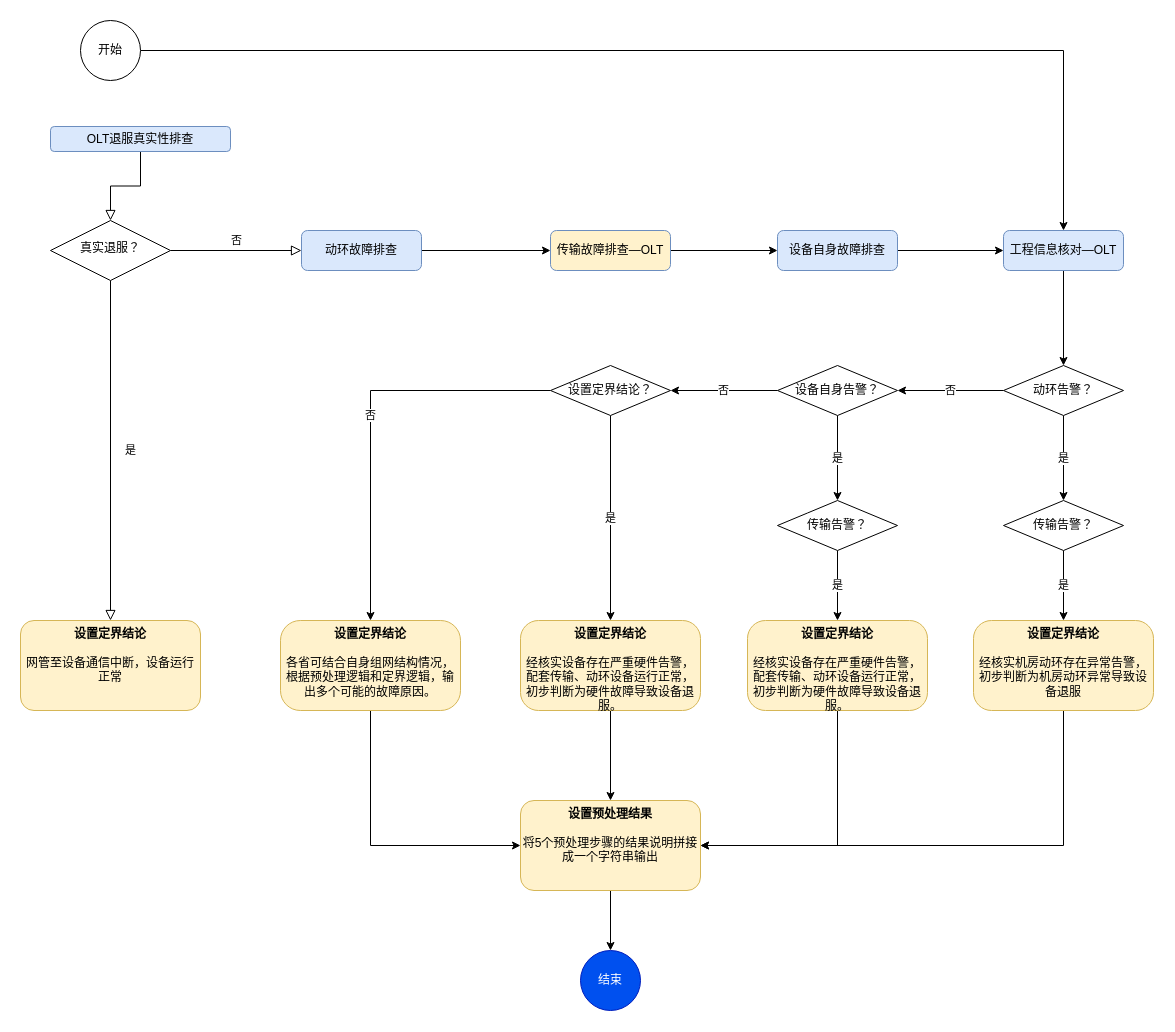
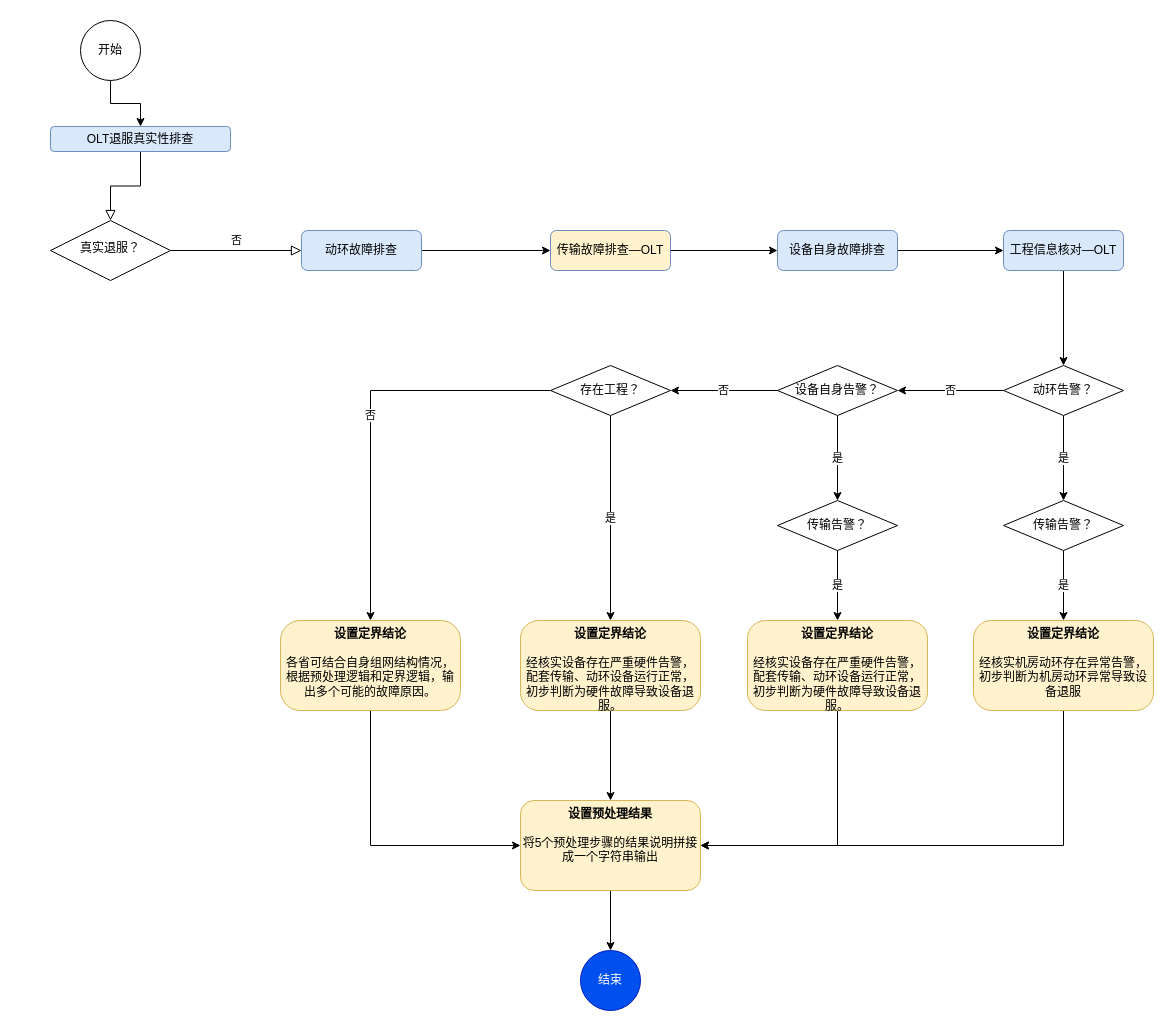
  <mxCell id="0" />
  <mxCell id="1" parent="0" />
  <mxCell id="2" value="" style="rounded=0;html=1;jettySize=auto;orthogonalLoop=1;fontSize=11;endArrow=block;endFill=0;endSize=8;strokeWidth=1;shadow=0;labelBackgroundColor=none;edgeStyle=orthogonalEdgeStyle;" parent="1" source="3" target="6" edge="1"><mxGeometry relative="1" as="geometry" /></mxCell>
  <mxCell id="3" value="OLT退服真实性排查" style="rounded=1;whiteSpace=wrap;html=1;fontSize=12;glass=0;strokeWidth=1;shadow=0;fillColor=#dae8fc;strokeColor=#6c8ebf;" parent="1" vertex="1"><mxGeometry x="50" y="126" width="180" height="25" as="geometry" /></mxCell>
- <mxCell id="4" value="是" style="rounded=0;html=1;jettySize=auto;orthogonalLoop=1;fontSize=11;endArrow=block;endFill=0;endSize=8;strokeWidth=1;shadow=0;labelBackgroundColor=none;edgeStyle=orthogonalEdgeStyle;entryX=0.5;entryY=0;entryDx=0;entryDy=0;" parent="1" source="6" target="7" edge="1"><mxGeometry y="20" relative="1" as="geometry"><mxPoint as="offset" /><mxPoint x="80" y="430" as="targetPoint" /></mxGeometry></mxCell>
  <mxCell id="5" value="否" style="edgeStyle=orthogonalEdgeStyle;rounded=0;html=1;jettySize=auto;orthogonalLoop=1;fontSize=11;endArrow=block;endFill=0;endSize=8;strokeWidth=1;shadow=0;labelBackgroundColor=none;entryX=0;entryY=0.5;entryDx=0;entryDy=0;" parent="1" source="6" target="9" edge="1"><mxGeometry y="10" relative="1" as="geometry"><mxPoint as="offset" /><mxPoint x="260" y="340" as="targetPoint" /></mxGeometry></mxCell>
  <mxCell id="6" value="真实退服？" style="rhombus;whiteSpace=wrap;html=1;shadow=0;fontFamily=Helvetica;fontSize=12;align=center;strokeWidth=1;spacing=6;spacingTop=-4;" parent="1" vertex="1"><mxGeometry x="50" y="220" width="120" height="60" as="geometry" /></mxCell>
- <mxCell id="7" value="&lt;b&gt;设置定界结论&lt;br&gt;&lt;/b&gt;&lt;br&gt;网管至设备通信中断，设备运行正常" style="rounded=1;whiteSpace=wrap;html=1;fontSize=12;glass=0;strokeWidth=1;shadow=0;fillColor=#fff2cc;strokeColor=#d6b656;verticalAlign=top;" parent="1" vertex="1"><mxGeometry x="20" y="620" width="180" height="90" as="geometry" /></mxCell>
  <mxCell id="8" style="edgeStyle=orthogonalEdgeStyle;rounded=0;orthogonalLoop=1;jettySize=auto;html=1;entryX=0;entryY=0.5;entryDx=0;entryDy=0;" parent="1" source="9" target="11" edge="1"><mxGeometry relative="1" as="geometry" /></mxCell>
  <mxCell id="9" value="动环故障排查" style="rounded=1;whiteSpace=wrap;html=1;fontSize=12;glass=0;strokeWidth=1;shadow=0;fillColor=#dae8fc;strokeColor=#6c8ebf;" parent="1" vertex="1"><mxGeometry x="301" y="230" width="120" height="40" as="geometry" /></mxCell>
  <mxCell id="10" value="" style="edgeStyle=orthogonalEdgeStyle;rounded=0;orthogonalLoop=1;jettySize=auto;html=1;" parent="1" source="11" target="13" edge="1"><mxGeometry relative="1" as="geometry" /></mxCell>
  <mxCell id="11" value="传输故障排查—OLT" style="rounded=1;whiteSpace=wrap;html=1;fontSize=12;glass=0;strokeWidth=1;shadow=0;fillColor=#fff2cc;strokeColor=#6c8ebf;" parent="1" vertex="1"><mxGeometry x="550" y="230" width="120" height="40" as="geometry" /></mxCell>
  <mxCell id="12" value="" style="edgeStyle=orthogonalEdgeStyle;rounded=0;orthogonalLoop=1;jettySize=auto;html=1;" parent="1" source="13" target="15" edge="1"><mxGeometry relative="1" as="geometry" /></mxCell>
  <mxCell id="13" value="设备自身故障排查" style="rounded=1;whiteSpace=wrap;html=1;fontSize=12;glass=0;strokeWidth=1;shadow=0;fillColor=#dae8fc;strokeColor=#6c8ebf;" parent="1" vertex="1"><mxGeometry x="777" y="230" width="120" height="40" as="geometry" /></mxCell>
  <mxCell id="14" style="edgeStyle=orthogonalEdgeStyle;rounded=0;orthogonalLoop=1;jettySize=auto;html=1;entryX=0.5;entryY=0;entryDx=0;entryDy=0;" parent="1" source="15" target="20" edge="1"><mxGeometry relative="1" as="geometry" /></mxCell>
  <mxCell id="15" value="工程信息核对—OLT" style="rounded=1;whiteSpace=wrap;html=1;fontSize=12;glass=0;strokeWidth=1;shadow=0;fillColor=#dae8fc;strokeColor=#6c8ebf;" parent="1" vertex="1"><mxGeometry x="1003" y="230" width="120" height="40" as="geometry" /></mxCell>
- <mxCell id="16" style="edgeStyle=orthogonalEdgeStyle;rounded=0;orthogonalLoop=1;jettySize=auto;html=1;" parent="1" source="17" target="15" edge="1"><mxGeometry relative="1" as="geometry" /></mxCell>
+ <mxCell id="16" style="edgeStyle=orthogonalEdgeStyle;rounded=0;orthogonalLoop=1;jettySize=auto;html=1;entryX=0.5;entryY=0;entryDx=0;entryDy=0;" parent="1" source="17" target="3" edge="1"><mxGeometry relative="1" as="geometry" /></mxCell>
  <mxCell id="17" value="开始" style="ellipse;whiteSpace=wrap;html=1;aspect=fixed;" parent="1" vertex="1"><mxGeometry x="80" y="20" width="60" height="60" as="geometry" /></mxCell>
  <mxCell id="18" value="是" style="edgeStyle=orthogonalEdgeStyle;rounded=0;orthogonalLoop=1;jettySize=auto;html=1;" parent="1" source="20" target="22" edge="1"><mxGeometry relative="1" as="geometry" /></mxCell>
  <mxCell id="19" value="否" style="edgeStyle=orthogonalEdgeStyle;rounded=0;orthogonalLoop=1;jettySize=auto;html=1;" parent="1" source="20" target="27" edge="1"><mxGeometry relative="1" as="geometry" /></mxCell>
  <mxCell id="20" value="动环告警？" style="rhombus;whiteSpace=wrap;html=1;rounded=1;glass=0;strokeWidth=1;shadow=0;arcSize=0;" parent="1" vertex="1"><mxGeometry x="1003" y="365" width="120" height="50" as="geometry" /></mxCell>
  <mxCell id="21" value="是" style="edgeStyle=orthogonalEdgeStyle;rounded=0;orthogonalLoop=1;jettySize=auto;html=1;" parent="1" source="22" target="24" edge="1"><mxGeometry relative="1" as="geometry" /></mxCell>
  <mxCell id="22" value="传输告警？" style="rhombus;whiteSpace=wrap;html=1;rounded=1;glass=0;strokeWidth=1;shadow=0;arcSize=0;" parent="1" vertex="1"><mxGeometry x="1003" y="500" width="120" height="50" as="geometry" /></mxCell>
  <mxCell id="23" style="edgeStyle=orthogonalEdgeStyle;rounded=0;orthogonalLoop=1;jettySize=auto;html=1;entryX=1;entryY=0.5;entryDx=0;entryDy=0;exitX=0.5;exitY=1;exitDx=0;exitDy=0;" parent="1" source="24" target="41" edge="1"><mxGeometry relative="1" as="geometry"><mxPoint x="140" y="850" as="targetPoint" /></mxGeometry></mxCell>
  <mxCell id="24" value="&lt;b&gt;设置定界结论&lt;br&gt;&lt;/b&gt;&lt;br&gt;经核实机房动环存在异常告警，初步判断为机房动环异常导致设备退服" style="whiteSpace=wrap;html=1;rounded=1;glass=0;strokeWidth=1;shadow=0;arcSize=20;fillColor=#fff2cc;strokeColor=#d6b656;verticalAlign=top;" parent="1" vertex="1"><mxGeometry x="973" y="620" width="180" height="90" as="geometry" /></mxCell>
  <mxCell id="25" value="是" style="edgeStyle=orthogonalEdgeStyle;rounded=0;orthogonalLoop=1;jettySize=auto;html=1;" parent="1" source="27" target="29" edge="1"><mxGeometry relative="1" as="geometry" /></mxCell>
  <mxCell id="26" value="否" style="edgeStyle=orthogonalEdgeStyle;rounded=0;orthogonalLoop=1;jettySize=auto;html=1;" parent="1" source="27" target="34" edge="1"><mxGeometry relative="1" as="geometry" /></mxCell>
  <mxCell id="27" value="设备自身告警？" style="rhombus;whiteSpace=wrap;html=1;rounded=1;glass=0;strokeWidth=1;shadow=0;arcSize=0;" parent="1" vertex="1"><mxGeometry x="777" y="365" width="120" height="50" as="geometry" /></mxCell>
  <mxCell id="28" value="是" style="edgeStyle=orthogonalEdgeStyle;rounded=0;orthogonalLoop=1;jettySize=auto;html=1;" parent="1" source="29" target="31" edge="1"><mxGeometry relative="1" as="geometry" /></mxCell>
  <mxCell id="29" value="传输告警？" style="rhombus;whiteSpace=wrap;html=1;rounded=1;glass=0;strokeWidth=1;shadow=0;arcSize=0;" parent="1" vertex="1"><mxGeometry x="777" y="500" width="120" height="50" as="geometry" /></mxCell>
  <mxCell id="30" style="edgeStyle=orthogonalEdgeStyle;rounded=0;orthogonalLoop=1;jettySize=auto;html=1;entryX=1;entryY=0.5;entryDx=0;entryDy=0;exitX=0.5;exitY=1;exitDx=0;exitDy=0;" parent="1" source="31" target="41" edge="1"><mxGeometry relative="1" as="geometry"><mxPoint x="140" y="850" as="targetPoint" /></mxGeometry></mxCell>
  <mxCell id="31" value="&lt;b&gt;设置定界结论&lt;br&gt;&lt;/b&gt;&lt;br&gt;经核实设备存在严重硬件告警，配套传输、动环设备运行正常，初步判断为硬件故障导致设备退服。" style="whiteSpace=wrap;html=1;rounded=1;glass=0;strokeWidth=1;shadow=0;arcSize=20;fillColor=#fff2cc;strokeColor=#d6b656;verticalAlign=top;" parent="1" vertex="1"><mxGeometry x="747" y="620" width="180" height="90" as="geometry" /></mxCell>
  <mxCell id="32" value="否" style="edgeStyle=orthogonalEdgeStyle;rounded=0;orthogonalLoop=1;jettySize=auto;html=1;" parent="1" source="34" target="36" edge="1"><mxGeometry relative="1" as="geometry" /></mxCell>
  <mxCell id="33" value="是" style="edgeStyle=orthogonalEdgeStyle;rounded=0;orthogonalLoop=1;jettySize=auto;html=1;entryX=0.5;entryY=0;entryDx=0;entryDy=0;" parent="1" source="34" target="38" edge="1"><mxGeometry relative="1" as="geometry"><mxPoint x="610" y="495" as="targetPoint" /></mxGeometry></mxCell>
- <mxCell id="34" value="设置定界结论？" style="rhombus;whiteSpace=wrap;html=1;rounded=1;glass=0;strokeWidth=1;shadow=0;arcSize=0;" parent="1" vertex="1"><mxGeometry x="550" y="365" width="120" height="50" as="geometry" /></mxCell>
+ <mxCell id="34" value="存在工程？" style="rhombus;whiteSpace=wrap;html=1;rounded=1;glass=0;strokeWidth=1;shadow=0;arcSize=0;" parent="1" vertex="1"><mxGeometry x="550" y="365" width="120" height="50" as="geometry" /></mxCell>
  <mxCell id="35" style="edgeStyle=orthogonalEdgeStyle;rounded=0;orthogonalLoop=1;jettySize=auto;html=1;entryX=0;entryY=0.5;entryDx=0;entryDy=0;" parent="1" source="36" target="41" edge="1"><mxGeometry relative="1" as="geometry"><Array as="points"><mxPoint x="370" y="845" /></Array></mxGeometry></mxCell>
  <mxCell id="36" value="&lt;b&gt;设置定界结论&lt;br&gt;&lt;/b&gt;&lt;br&gt;各省可结合自身组网结构情况，根据预处理逻辑和定界逻辑，输出多个可能的故障原因。" style="whiteSpace=wrap;html=1;rounded=1;glass=0;strokeWidth=1;shadow=0;arcSize=22;fillColor=#fff2cc;strokeColor=#d6b656;verticalAlign=top;" parent="1" vertex="1"><mxGeometry x="280" y="620" width="180" height="90" as="geometry" /></mxCell>
  <mxCell id="37" style="edgeStyle=orthogonalEdgeStyle;rounded=0;orthogonalLoop=1;jettySize=auto;html=1;entryX=0.5;entryY=0;entryDx=0;entryDy=0;" parent="1" source="38" target="41" edge="1"><mxGeometry relative="1" as="geometry" /></mxCell>
  <mxCell id="38" value="&lt;b&gt;设置定界结论&lt;br&gt;&lt;/b&gt;&lt;br&gt;经核实设备存在严重硬件告警，配套传输、动环设备运行正常，初步判断为硬件故障导致设备退服。" style="whiteSpace=wrap;html=1;rounded=1;glass=0;strokeWidth=1;shadow=0;arcSize=20;fillColor=#fff2cc;strokeColor=#d6b656;verticalAlign=top;" parent="1" vertex="1"><mxGeometry x="520" y="620" width="180" height="90" as="geometry" /></mxCell>
  <mxCell id="39" value="结束" style="ellipse;whiteSpace=wrap;html=1;aspect=fixed;fillColor=#0050ef;fontColor=#ffffff;strokeColor=#001DBC;" parent="1" vertex="1"><mxGeometry x="580" y="950" width="60" height="60" as="geometry" /></mxCell>
  <mxCell id="40" style="edgeStyle=orthogonalEdgeStyle;rounded=0;orthogonalLoop=1;jettySize=auto;html=1;entryX=0.5;entryY=0;entryDx=0;entryDy=0;" parent="1" source="41" target="39" edge="1"><mxGeometry relative="1" as="geometry" /></mxCell>
  <mxCell id="41" value="&lt;b&gt;设置预处理结果&lt;br&gt;&lt;/b&gt;&lt;br&gt;将5个预处理步骤的结果说明拼接成一个字符串输出" style="rounded=1;whiteSpace=wrap;html=1;fontSize=12;glass=0;strokeWidth=1;shadow=0;fillColor=#fff2cc;strokeColor=#d6b656;verticalAlign=top;" parent="1" vertex="1"><mxGeometry x="520" y="800" width="180" height="90" as="geometry" /></mxCell>
